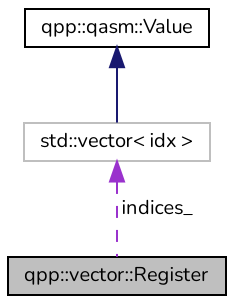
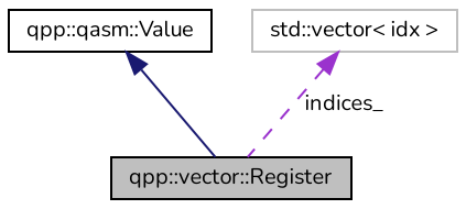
  digraph {
    fontname=Nunito
    node [color=black fillcolor=white fontname=Nunito fontsize=10 shape=record style=filled]
    edge [dir=back fontname=Nunito fontsize=10 labelfontname=Helvetica labelfontsize=10]
    n1 [fillcolor=grey75 fontcolor=black height=0.2 label="qpp::vector::Register" width=0.4]
    n2 [height=0.2 label="qpp::qasm::Value" width=0.4]
    n3 [color=grey75 height=0.2 label="std::vector\< idx \>" width=0.4]
-   n2 -> n3 [color=midnightblue style=solid]
+   n2 -> n1 [color=midnightblue style=solid]
    n3 -> n1 [color=darkorchid3 label=" indices_" style=dashed]
  }
